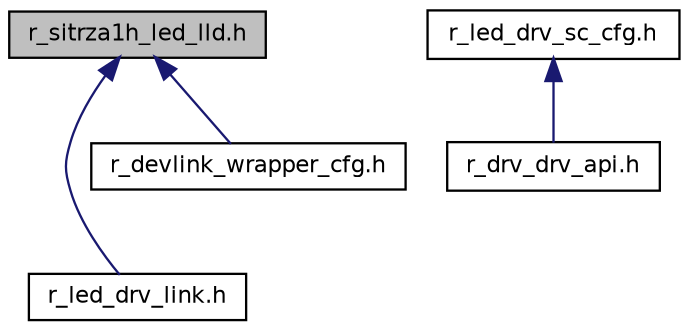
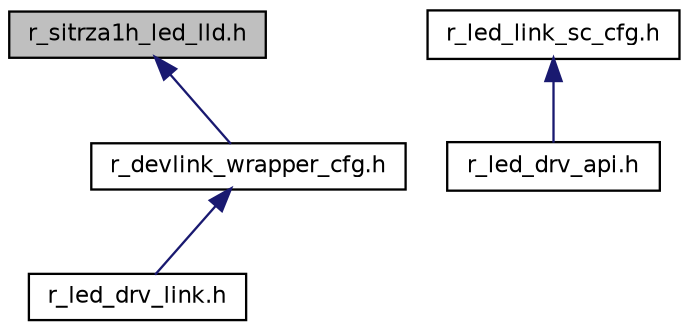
  digraph {
    node [color=black fillcolor=white fontname=Helvetica fontsize=10 shape=record style=filled]
    edge [color=midnightblue dir=back fontname=Helvetica fontsize=10 labelfontname=Helvetica labelfontsize=10 style=solid]
    n1 [fillcolor=grey75 fontcolor=black height=0.2 label="r_sitrza1h_led_lld.h" width=0.4]
    n2 [height=0.2 label="r_led_drv_link.h" width=0.4]
    n3 [height=0.2 label="r_devlink_wrapper_cfg.h" width=0.4]
-   n4 [height=0.2 label="r_led_drv_sc_cfg.h" width=0.4]
-   n5 [height=0.2 label="r_drv_drv_api.h" width=0.4]
-   n1 -> n2
+   n4 [height=0.2 label="r_led_link_sc_cfg.h" width=0.4]
+   n5 [height=0.2 label="r_led_drv_api.h" width=0.4]
+   n3 -> n2
    n1 -> n3
    n4 -> n5
  }
